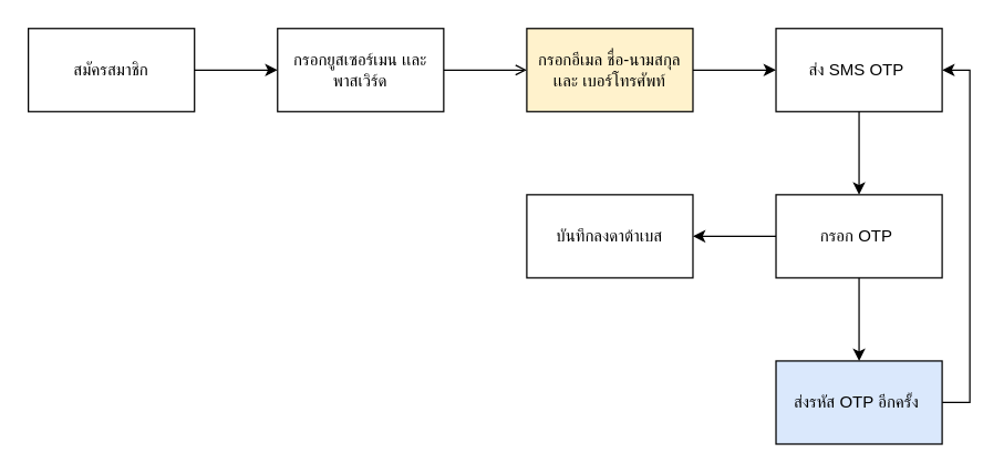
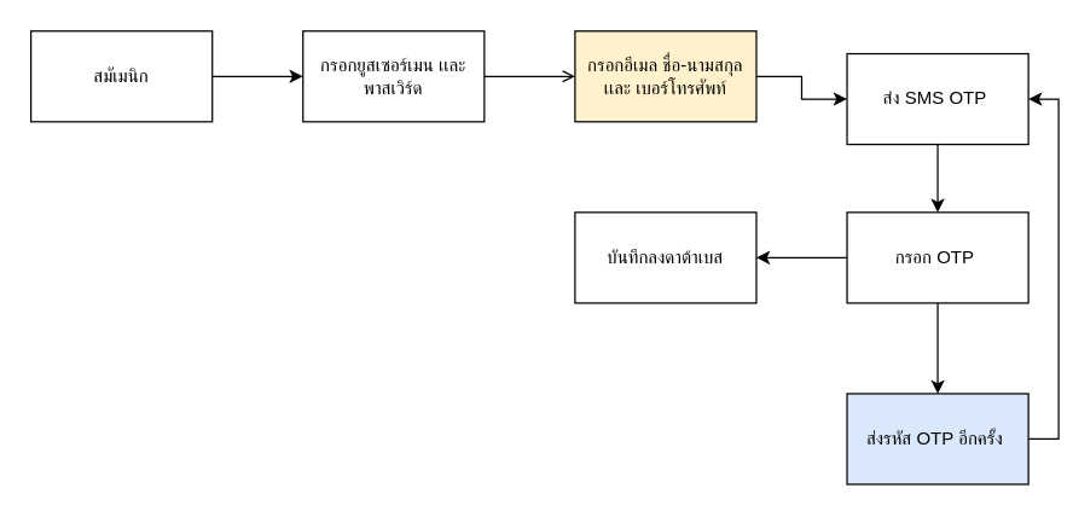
  <mxCell id="0" />
  <mxCell id="1" parent="0" />
  <mxCell id="2" style="edgeStyle=orthogonalEdgeStyle;rounded=0;orthogonalLoop=1;jettySize=auto;html=1;exitX=1;exitY=0.5;exitDx=0;exitDy=0;entryX=0;entryY=0.5;entryDx=0;entryDy=0;" parent="1" source="3" target="5" edge="1"><mxGeometry relative="1" as="geometry" /></mxCell>
- <mxCell id="3" value="สมัครสมาชิก" style="rounded=0;whiteSpace=wrap;html=1;" parent="1" vertex="1"><mxGeometry x="20" y="20" width="120" height="60" as="geometry" /></mxCell>
+ <mxCell id="3" value="สมัเมนิก" style="rounded=0;whiteSpace=wrap;html=1;" parent="1" vertex="1"><mxGeometry x="20" y="20" width="120" height="60" as="geometry" /></mxCell>
  <mxCell id="4" style="edgeStyle=orthogonalEdgeStyle;rounded=0;orthogonalLoop=1;jettySize=auto;html=1;exitX=1;exitY=0.5;exitDx=0;exitDy=0;entryX=0;entryY=0.5;entryDx=0;entryDy=0;endArrow=open;" parent="1" source="5" target="7" edge="1"><mxGeometry relative="1" as="geometry" /></mxCell>
  <mxCell id="5" value="กรอกยูสเซอร์เมน เเละ พาสเวิร์ด" style="rounded=0;whiteSpace=wrap;html=1;" parent="1" vertex="1"><mxGeometry x="200" y="20" width="120" height="60" as="geometry" /></mxCell>
  <mxCell id="6" style="edgeStyle=orthogonalEdgeStyle;rounded=0;orthogonalLoop=1;jettySize=auto;html=1;exitX=1;exitY=0.5;exitDx=0;exitDy=0;" parent="1" source="7" target="9" edge="1"><mxGeometry relative="1" as="geometry" /></mxCell>
  <mxCell id="7" value="กรอกอีเมล ชื่อ-นามสกุล เเละ เบอร์โทรศัพท์" style="rounded=0;whiteSpace=wrap;html=1;fillColor=#fff2cc;" parent="1" vertex="1"><mxGeometry x="380" y="20" width="120" height="60" as="geometry" /></mxCell>
  <mxCell id="8" style="edgeStyle=orthogonalEdgeStyle;rounded=0;orthogonalLoop=1;jettySize=auto;html=1;exitX=0.5;exitY=1;exitDx=0;exitDy=0;" parent="1" source="9" target="12" edge="1"><mxGeometry relative="1" as="geometry" /></mxCell>
- <mxCell id="9" value="ส่ง SMS OTP&amp;nbsp;" style="rounded=0;whiteSpace=wrap;html=1;" parent="1" vertex="1"><mxGeometry x="560" y="20" width="120" height="60" as="geometry" /></mxCell>
+ <mxCell id="9" value="ส่ง SMS OTP&amp;nbsp;" style="rounded=0;whiteSpace=wrap;html=1;" parent="1" vertex="1"><mxGeometry x="560" y="35" width="120" height="60" as="geometry" /></mxCell>
  <mxCell id="10" style="edgeStyle=orthogonalEdgeStyle;rounded=0;orthogonalLoop=1;jettySize=auto;html=1;exitX=0.5;exitY=1;exitDx=0;exitDy=0;entryX=0.5;entryY=0;entryDx=0;entryDy=0;" parent="1" source="12" target="14" edge="1"><mxGeometry relative="1" as="geometry" /></mxCell>
  <mxCell id="11" style="edgeStyle=orthogonalEdgeStyle;rounded=0;orthogonalLoop=1;jettySize=auto;html=1;exitX=0;exitY=0.5;exitDx=0;exitDy=0;entryX=1;entryY=0.5;entryDx=0;entryDy=0;" parent="1" source="12" target="15" edge="1"><mxGeometry relative="1" as="geometry" /></mxCell>
  <mxCell id="12" value="กรอก OTP&amp;nbsp;" style="rounded=0;whiteSpace=wrap;html=1;" parent="1" vertex="1"><mxGeometry x="560" y="140" width="120" height="60" as="geometry" /></mxCell>
  <mxCell id="13" style="edgeStyle=orthogonalEdgeStyle;rounded=0;orthogonalLoop=1;jettySize=auto;html=1;exitX=1;exitY=0.5;exitDx=0;exitDy=0;entryX=1;entryY=0.5;entryDx=0;entryDy=0;" parent="1" source="14" target="9" edge="1"><mxGeometry relative="1" as="geometry" /></mxCell>
  <mxCell id="14" value="ส่งรหัส OTP อีกครั้ง&amp;nbsp;" style="rounded=0;whiteSpace=wrap;html=1;fillColor=#dae8fc;" parent="1" vertex="1"><mxGeometry x="560" y="260" width="120" height="60" as="geometry" /></mxCell>
  <mxCell id="15" value="บันทึกลงดาต้าเบส" style="rounded=0;whiteSpace=wrap;html=1;" parent="1" vertex="1"><mxGeometry x="380" y="140" width="120" height="60" as="geometry" /></mxCell>
